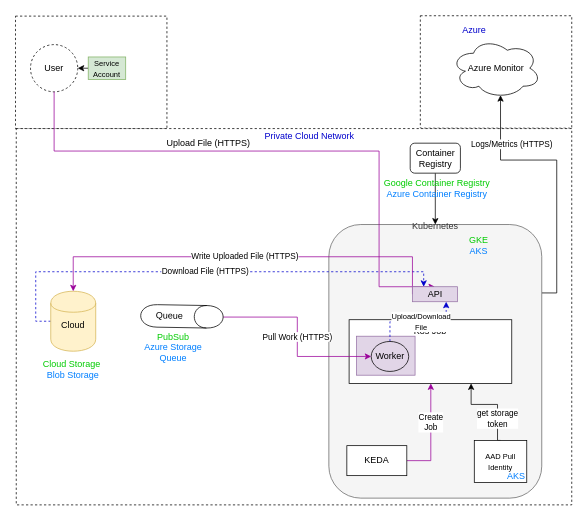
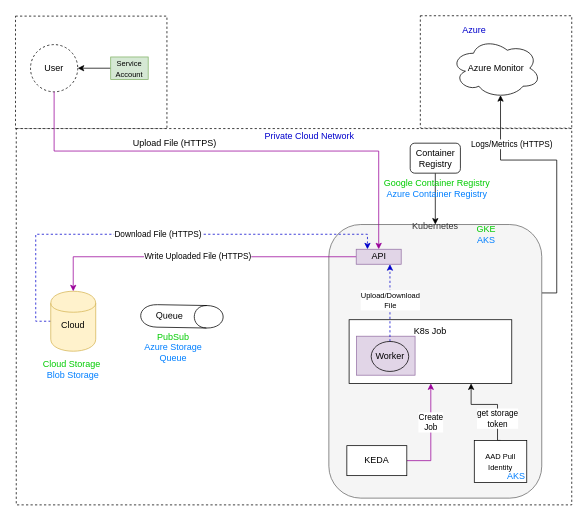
  <mxCell id="0" />
  <mxCell id="1" parent="0" />
  <mxCell id="2" value="" style="rounded=0;whiteSpace=wrap;html=1;dashed=1;" vertex="1" parent="1"><mxGeometry x="560" y="20.5" width="202" height="150" as="geometry" /></mxCell>
  <mxCell id="3" value="" style="rounded=0;whiteSpace=wrap;html=1;dashed=1;" parent="1" vertex="1"><mxGeometry x="20" y="21" width="202" height="150" as="geometry" /></mxCell>
  <mxCell id="4" value="" style="rounded=0;whiteSpace=wrap;html=1;dashed=1;" parent="1" vertex="1"><mxGeometry x="21" y="171" width="741" height="502" as="geometry" /></mxCell>
  <mxCell id="5" value="Logs/Metrics (HTTPS)" style="edgeStyle=orthogonalEdgeStyle;rounded=0;orthogonalLoop=1;jettySize=auto;html=1;exitX=1;exitY=0.25;exitDx=0;exitDy=0;entryX=0.55;entryY=0.95;entryDx=0;entryDy=0;entryPerimeter=0;startArrow=none;startFill=0;endArrow=classic;endFill=1;strokeColor=#000000;" parent="1" source="6" target="18" edge="1"><mxGeometry x="0.631" y="-15" relative="1" as="geometry"><Array as="points"><mxPoint x="742" y="390" /><mxPoint x="742" y="213" /><mxPoint x="667" y="213" /></Array><mxPoint as="offset" /></mxGeometry></mxCell>
  <mxCell id="6" value="Kubernetes&lt;br&gt;&lt;br&gt;&lt;br&gt;&lt;br&gt;&lt;br&gt;&lt;br&gt;&lt;br&gt;&lt;br&gt;&lt;br&gt;&lt;br&gt;&lt;br&gt;&lt;br&gt;&lt;br&gt;&lt;br&gt;&lt;br&gt;&lt;br&gt;&lt;br&gt;&lt;br&gt;&lt;br&gt;&lt;br&gt;&lt;br&gt;&lt;br&gt;&lt;br&gt;&lt;br&gt;&lt;br&gt;&lt;br&gt;" style="rounded=1;whiteSpace=wrap;html=1;fillColor=#f5f5f5;strokeColor=#666666;fontColor=#333333;" parent="1" vertex="1"><mxGeometry x="438" y="299" width="284" height="365" as="geometry" /></mxCell>
  <mxCell id="7" value="K8s Job&lt;br&gt;&lt;br&gt;&lt;br&gt;&lt;br&gt;&lt;br&gt;" style="rounded=0;whiteSpace=wrap;html=1;" parent="1" vertex="1"><mxGeometry x="465" y="426" width="217" height="85" as="geometry" /></mxCell>
  <mxCell id="8" value="" style="rounded=0;whiteSpace=wrap;html=1;fillColor=#e1d5e7;strokeColor=#9673a6;" parent="1" vertex="1"><mxGeometry x="475" y="448" width="78" height="52" as="geometry" /></mxCell>
  <mxCell id="9" value="Download File (HTTPS)" style="edgeStyle=orthogonalEdgeStyle;rounded=0;orthogonalLoop=1;jettySize=auto;html=1;exitX=0;exitY=0.5;exitDx=0;exitDy=0;entryX=0.25;entryY=0;entryDx=0;entryDy=0;strokeColor=#0000CC;dashed=1;" parent="1" source="10" target="28" edge="1"><mxGeometry relative="1" as="geometry" /></mxCell>
  <mxCell id="10" value="Cloud&lt;br&gt;&lt;br&gt;" style="shape=cylinder;whiteSpace=wrap;html=1;boundedLbl=1;backgroundOutline=1;fillColor=#fff2cc;strokeColor=#d6b656;" parent="1" vertex="1"><mxGeometry x="67" y="388" width="60" height="80" as="geometry" /></mxCell>
  <mxCell id="11" value="&lt;span style=&quot;font-size: 10px&quot;&gt;Upload/Download &lt;br&gt;File&lt;/span&gt;" style="edgeStyle=orthogonalEdgeStyle;rounded=0;orthogonalLoop=1;jettySize=auto;html=1;exitX=0.5;exitY=0;exitDx=0;exitDy=0;entryX=0.75;entryY=1;entryDx=0;entryDy=0;strokeColor=#0000CC;dashed=1;" parent="1" source="12" target="28" edge="1"><mxGeometry x="0.061" relative="1" as="geometry"><mxPoint as="offset" /></mxGeometry></mxCell>
  <mxCell id="12" value="Worker" style="ellipse;whiteSpace=wrap;html=1;fillColor=#e1d5e7;" parent="1" vertex="1"><mxGeometry x="494.5" y="455" width="50" height="40" as="geometry" /></mxCell>
- <mxCell id="13" value="Pull Work (HTTPS)" style="edgeStyle=orthogonalEdgeStyle;rounded=0;orthogonalLoop=1;jettySize=auto;html=1;exitX=0.5;exitY=0;exitDx=0;exitDy=0;entryX=0;entryY=0.5;entryDx=0;entryDy=0;strokeColor=#990099;" parent="1" source="14" target="12" edge="1"><mxGeometry relative="1" as="geometry" /></mxCell>
  <mxCell id="14" value="Queue" style="shape=cylinder;whiteSpace=wrap;html=1;boundedLbl=1;backgroundOutline=1;rotation=91;horizontal=0;" parent="1" vertex="1"><mxGeometry x="227" y="366.5" width="30" height="110" as="geometry" /></mxCell>
  <mxCell id="15" value="&lt;font color=&quot;#00cc00&quot;&gt;PubSub&lt;/font&gt;&lt;br&gt;&lt;font color=&quot;#007fff&quot;&gt;Azure Storage Queue&lt;/font&gt;&lt;br&gt;" style="text;html=1;strokeColor=none;fillColor=none;align=center;verticalAlign=middle;whiteSpace=wrap;rounded=0;" parent="1" vertex="1"><mxGeometry x="172.5" y="452.5" width="115" height="20" as="geometry" /></mxCell>
  <mxCell id="16" value="&lt;font color=&quot;#00cc00&quot;&gt;Cloud Storage&amp;nbsp;&lt;br&gt;&lt;/font&gt;&lt;font color=&quot;#007fff&quot;&gt;Blob Storage&lt;/font&gt;&lt;br&gt;" style="text;html=1;strokeColor=none;fillColor=none;align=center;verticalAlign=middle;whiteSpace=wrap;rounded=0;" parent="1" vertex="1"><mxGeometry x="47" y="481.5" width="100" height="20" as="geometry" /></mxCell>
  <mxCell id="17" value="User" style="ellipse;whiteSpace=wrap;html=1;aspect=fixed;dashed=1;" parent="1" vertex="1"><mxGeometry x="40" y="59" width="63" height="63" as="geometry" /></mxCell>
  <mxCell id="18" value="Azure Monitor" style="ellipse;shape=cloud;whiteSpace=wrap;html=1;" parent="1" vertex="1"><mxGeometry x="601" y="50.5" width="120" height="80" as="geometry" /></mxCell>
- <mxCell id="19" value="&lt;font color=&quot;#00cc00&quot;&gt;GKE&lt;br&gt;&lt;/font&gt;&lt;font color=&quot;#007fff&quot;&gt;AKS&lt;/font&gt;&lt;br&gt;" style="text;html=1;strokeColor=none;fillColor=none;align=center;verticalAlign=middle;whiteSpace=wrap;rounded=0;" parent="1" vertex="1"><mxGeometry x="592.5" y="317" width="90" height="20" as="geometry" /></mxCell>
+ <mxCell id="19" value="&lt;font color=&quot;#00cc00&quot;&gt;GKE&lt;br&gt;&lt;/font&gt;&lt;font color=&quot;#007fff&quot;&gt;AKS&lt;/font&gt;&lt;br&gt;" style="text;html=1;strokeColor=none;fillColor=none;align=center;verticalAlign=middle;whiteSpace=wrap;rounded=0;" parent="1" vertex="1"><mxGeometry x="602.5" y="302" width="90" height="20" as="geometry" /></mxCell>
  <mxCell id="20" style="edgeStyle=orthogonalEdgeStyle;rounded=0;orthogonalLoop=1;jettySize=auto;html=1;exitX=0;exitY=0.5;exitDx=0;exitDy=0;entryX=1;entryY=0.5;entryDx=0;entryDy=0;" parent="1" source="21" target="17" edge="1"><mxGeometry relative="1" as="geometry"><mxPoint x="19.466" y="45.397" as="sourcePoint" /></mxGeometry></mxCell>
- <mxCell id="21" value="&lt;font style=&quot;font-size: 10px&quot;&gt;Service Account&lt;/font&gt;" style="rounded=0;whiteSpace=wrap;html=1;fillColor=#d5e8d4;strokeColor=#82b366;" parent="1" vertex="1"><mxGeometry x="117" y="75.5" width="50" height="30" as="geometry" /></mxCell>
+ <mxCell id="21" value="&lt;font style=&quot;font-size: 10px&quot;&gt;Service Account&lt;/font&gt;" style="rounded=0;whiteSpace=wrap;html=1;fillColor=#d5e8d4;strokeColor=#82b366;" parent="1" vertex="1"><mxGeometry x="147" y="75.5" width="50" height="30" as="geometry" /></mxCell>
  <mxCell id="22" value="&lt;font color=&quot;#0000cc&quot;&gt;Private Cloud Network&lt;/font&gt;" style="text;html=1;strokeColor=none;fillColor=none;align=center;verticalAlign=middle;whiteSpace=wrap;rounded=0;dashed=1;" parent="1" vertex="1"><mxGeometry x="345" y="170.5" width="135" height="20" as="geometry" /></mxCell>
  <mxCell id="23" value="Create&lt;br&gt;Job" style="edgeStyle=orthogonalEdgeStyle;rounded=0;orthogonalLoop=1;jettySize=auto;html=1;exitX=1;exitY=0.5;exitDx=0;exitDy=0;strokeColor=#990099;" parent="1" source="24" target="7" edge="1"><mxGeometry x="0.232" relative="1" as="geometry"><mxPoint x="632" y="614" as="targetPoint" /><Array as="points"><mxPoint x="574" y="614" /></Array><mxPoint as="offset" /></mxGeometry></mxCell>
  <mxCell id="24" value="KEDA" style="rounded=0;whiteSpace=wrap;html=1;" parent="1" vertex="1"><mxGeometry x="462" y="594" width="80" height="40" as="geometry" /></mxCell>
  <mxCell id="25" style="edgeStyle=orthogonalEdgeStyle;rounded=0;orthogonalLoop=1;jettySize=auto;html=1;entryX=0.5;entryY=0;entryDx=0;entryDy=0;exitX=0.5;exitY=1;exitDx=0;exitDy=0;strokeColor=#990099;" parent="1" source="17" target="28" edge="1"><mxGeometry relative="1" as="geometry"><mxPoint x="-17.5" y="260.5" as="targetPoint" /><Array as="points"><mxPoint x="72" y="201" /><mxPoint x="505" y="201" /></Array><mxPoint x="67" y="151" as="sourcePoint" /></mxGeometry></mxCell>
  <mxCell id="26" value="&lt;span&gt;Upload File (HTTPS)&lt;/span&gt;" style="text;html=1;resizable=0;points=[];align=center;verticalAlign=middle;labelBackgroundColor=#ffffff;" parent="25" vertex="1" connectable="0"><mxGeometry x="-0.27" y="11" relative="1" as="geometry"><mxPoint x="4" as="offset" /></mxGeometry></mxCell>
  <mxCell id="27" value="Write Uploaded File (HTTPS)" style="edgeStyle=orthogonalEdgeStyle;rounded=0;orthogonalLoop=1;jettySize=auto;html=1;exitX=0;exitY=0.5;exitDx=0;exitDy=0;entryX=0.5;entryY=0;entryDx=0;entryDy=0;strokeColor=#990099;" parent="1" source="28" target="10" edge="1"><mxGeometry relative="1" as="geometry"><Array as="points"><mxPoint x="96.5" y="342" /></Array></mxGeometry></mxCell>
- <mxCell id="28" value="API" style="rounded=0;whiteSpace=wrap;html=1;fillColor=#e1d5e7;strokeColor=#9673a6;" parent="1" vertex="1"><mxGeometry x="549.5" y="382" width="60" height="20" as="geometry" /></mxCell>
+ <mxCell id="28" value="API" style="rounded=0;whiteSpace=wrap;html=1;fillColor=#e1d5e7;strokeColor=#9673a6;" parent="1" vertex="1"><mxGeometry x="474.5" y="332" width="60" height="20" as="geometry" /></mxCell>
  <mxCell id="29" style="edgeStyle=orthogonalEdgeStyle;rounded=0;orthogonalLoop=1;jettySize=auto;html=1;exitX=0.5;exitY=1;exitDx=0;exitDy=0;entryX=0.5;entryY=0;entryDx=0;entryDy=0;" parent="1" source="30" target="6" edge="1"><mxGeometry relative="1" as="geometry" /></mxCell>
  <mxCell id="30" value="&lt;span style=&quot;white-space: normal&quot;&gt;Container Registry&lt;/span&gt;" style="rounded=1;whiteSpace=wrap;html=1;" parent="1" vertex="1"><mxGeometry x="546.5" y="190.5" width="67" height="40" as="geometry" /></mxCell>
  <mxCell id="31" value="&lt;font color=&quot;#00cc00&quot;&gt;Google Container Registry&lt;br&gt;&lt;/font&gt;&lt;font color=&quot;#007fff&quot;&gt;Azure Container Registry&lt;/font&gt;" style="text;html=1;strokeColor=none;fillColor=none;align=center;verticalAlign=middle;whiteSpace=wrap;rounded=0;" parent="1" vertex="1"><mxGeometry x="480" y="240.5" width="205" height="20" as="geometry" /></mxCell>
  <mxCell id="32" value="get storage&lt;br&gt;token" style="edgeStyle=orthogonalEdgeStyle;rounded=0;orthogonalLoop=1;jettySize=auto;html=1;exitX=0.75;exitY=1;exitDx=0;exitDy=0;entryX=0.5;entryY=0;entryDx=0;entryDy=0;startArrow=classic;startFill=1;endArrow=none;endFill=0;" parent="1" source="7" target="33" edge="1"><mxGeometry x="0.429" relative="1" as="geometry"><mxPoint as="offset" /><mxPoint x="759" y="441.5" as="sourcePoint" /><Array as="points"><mxPoint x="628" y="539" /><mxPoint x="663" y="539" /></Array></mxGeometry></mxCell>
  <mxCell id="33" value="&lt;font style=&quot;font-size: 10px&quot;&gt;AAD Pull Identity&lt;/font&gt;" style="rounded=0;whiteSpace=wrap;html=1;" parent="1" vertex="1"><mxGeometry x="632" y="587" width="70" height="56" as="geometry" /></mxCell>
  <mxCell id="34" value="&lt;font color=&quot;#007fff&quot;&gt;AKS&lt;/font&gt;" style="text;html=1;strokeColor=none;fillColor=none;align=center;verticalAlign=middle;whiteSpace=wrap;rounded=0;" parent="1" vertex="1"><mxGeometry x="643" y="625" width="90" height="20" as="geometry" /></mxCell>
  <mxCell id="35" value="&lt;font color=&quot;#0000cc&quot;&gt;Azure&lt;/font&gt;" style="text;html=1;strokeColor=none;fillColor=none;align=center;verticalAlign=middle;whiteSpace=wrap;rounded=0;dashed=1;" vertex="1" parent="1"><mxGeometry x="558" y="30" width="148" height="20" as="geometry" /></mxCell>
